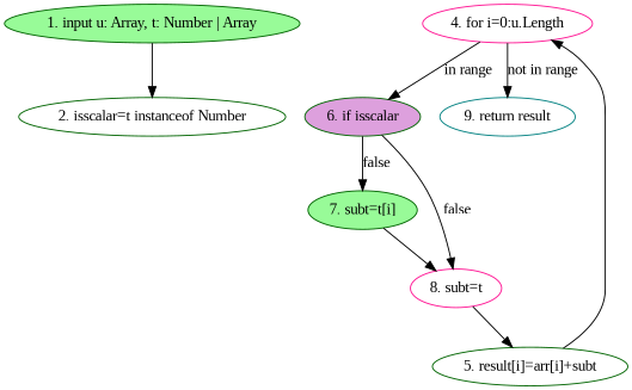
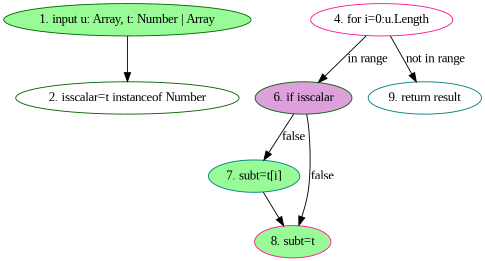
  digraph {
    fontname="Liberation Serif"
    node [color=darkgreen fillcolor=white fontname="Liberation Serif" style=filled]
    edge [fontname="Liberation Serif"]
    n1 [fillcolor=palegreen label="1. input u: Array, t: Number | Array"]
    n2 [label="2. isscalar=t instanceof Number"]
    n3 [color=deeppink label="4. for i=0:u.Length"]
    n4 [fillcolor=plum label="6. if isscalar"]
    n5 [color=teal label="9. return result"]
-   n6 [fillcolor=palegreen label="7. subt=t[i]"]
-   n7 [color=deeppink label="8. subt=t"]
-   n8 [label="5. result[i]=arr[i]+subt"]
+   n6 [color=teal fillcolor=palegreen label="7. subt=t[i]"]
+   n7 [color=deeppink fillcolor=palegreen label="8. subt=t"]
    n1 -> n2
    n3 -> n4 [label="in range"]
    n3 -> n5 [label="not in range"]
    n4 -> n6 [label=false]
    n4 -> n7 [label=false]
    n6 -> n7
-   n7 -> n8
-   n8 -> n3
  }
